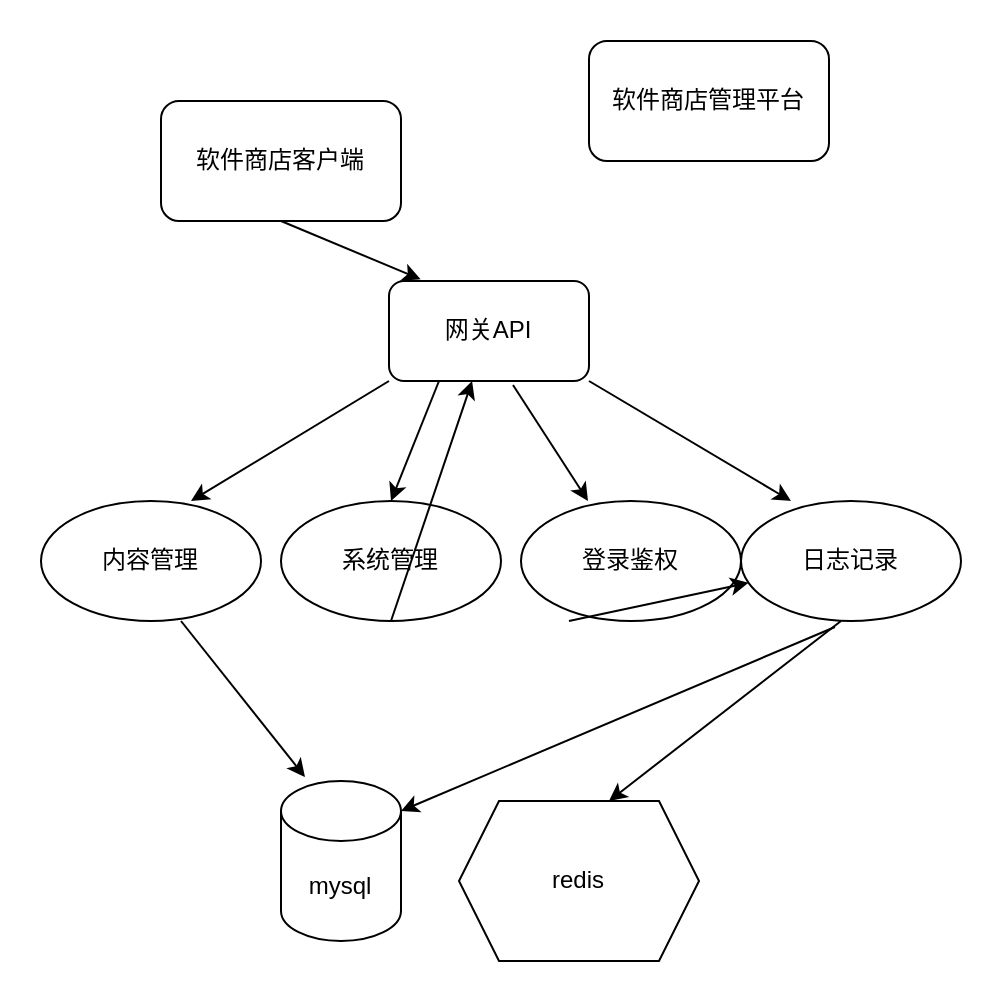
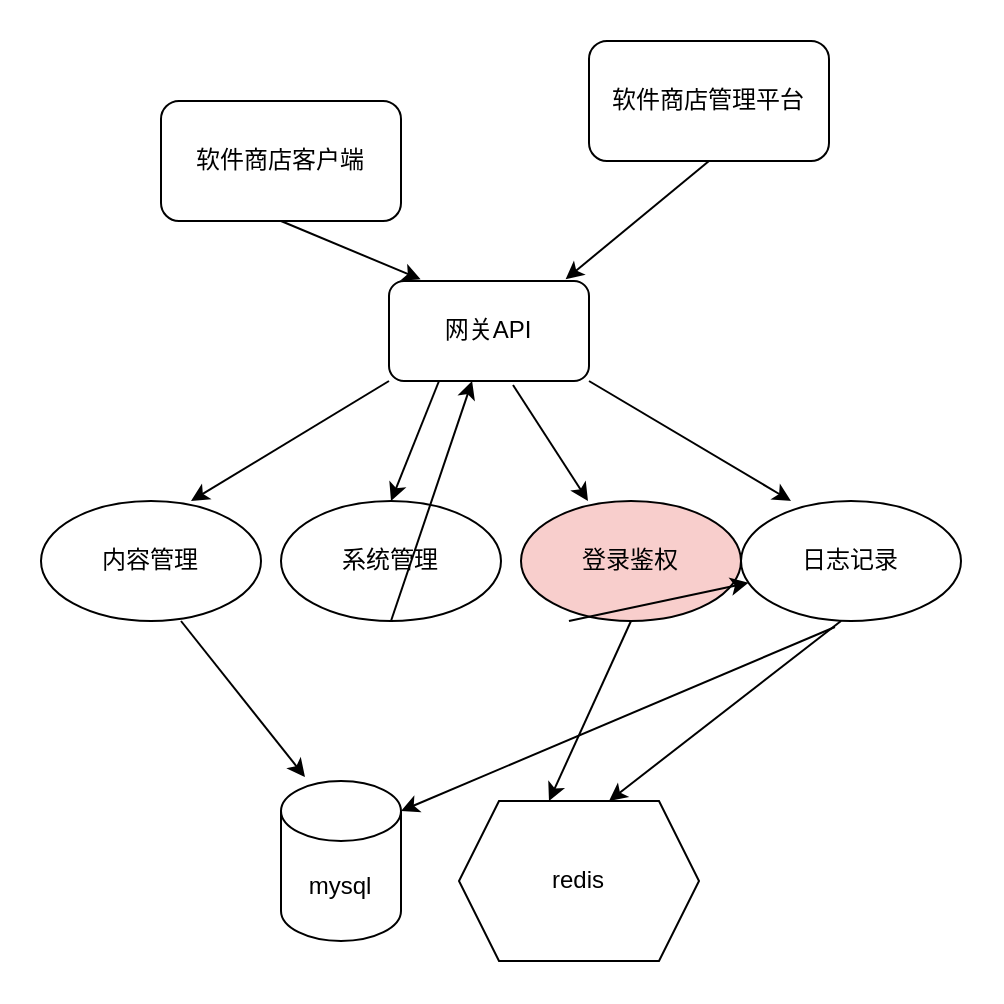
  <mxCell id="0" />
  <mxCell id="1" parent="0" />
  <mxCell id="2" value="&lt;font style=&quot;vertical-align: inherit&quot;&gt;&lt;font style=&quot;vertical-align: inherit&quot;&gt;软件商店客户端&lt;/font&gt;&lt;/font&gt;" style="rounded=1;whiteSpace=wrap;html=1;" vertex="1" parent="1"><mxGeometry x="80" y="50" width="120" height="60" as="geometry" /></mxCell>
  <mxCell id="3" value="" style="endArrow=classic;html=1;rounded=0;exitX=0.5;exitY=1;exitDx=0;exitDy=0;entryX=0.158;entryY=-0.017;entryDx=0;entryDy=0;entryPerimeter=0;" edge="1" parent="1" source="2" target="6"><mxGeometry width="50" height="50" relative="1" as="geometry"><mxPoint x="270" y="330" as="sourcePoint" /><mxPoint x="200" y="170" as="targetPoint" /></mxGeometry></mxCell>
  <mxCell id="4" value="&lt;font style=&quot;vertical-align: inherit&quot;&gt;&lt;font style=&quot;vertical-align: inherit&quot;&gt;软件商店管理平台&lt;/font&gt;&lt;/font&gt;" style="rounded=1;whiteSpace=wrap;html=1;" vertex="1" parent="1"><mxGeometry x="294" y="20" width="120" height="60" as="geometry" /></mxCell>
+ <mxCell id="5" value="" style="endArrow=classic;html=1;rounded=0;exitX=0.5;exitY=1;exitDx=0;exitDy=0;entryX=0.883;entryY=-0.017;entryDx=0;entryDy=0;entryPerimeter=0;" edge="1" parent="1" source="4" target="6"><mxGeometry width="50" height="50" relative="1" as="geometry"><mxPoint x="270" y="330" as="sourcePoint" /><mxPoint x="307.75" y="140" as="targetPoint" /></mxGeometry></mxCell>
  <mxCell id="6" value="&lt;font style=&quot;vertical-align: inherit&quot;&gt;&lt;font style=&quot;vertical-align: inherit&quot;&gt;&lt;font style=&quot;vertical-align: inherit&quot;&gt;&lt;font style=&quot;vertical-align: inherit&quot;&gt;&lt;font style=&quot;vertical-align: inherit&quot;&gt;&lt;font style=&quot;vertical-align: inherit&quot;&gt;&lt;font style=&quot;vertical-align: inherit&quot;&gt;&lt;font style=&quot;vertical-align: inherit ; font-size: 12px&quot;&gt;网关API&lt;/font&gt;&lt;/font&gt;&lt;/font&gt;&lt;/font&gt;&lt;/font&gt;&lt;/font&gt;&lt;/font&gt;&lt;/font&gt;" style="rounded=1;whiteSpace=wrap;html=1;" vertex="1" parent="1"><mxGeometry x="194" y="140" width="100" height="50" as="geometry" /></mxCell>
  <mxCell id="7" value="" style="endArrow=classic;html=1;rounded=0;fontSize=12;exitX=0;exitY=1;exitDx=0;exitDy=0;entryX=0.5;entryY=0;entryDx=0;entryDy=0;" edge="1" parent="1" source="6"><mxGeometry width="50" height="50" relative="1" as="geometry"><mxPoint x="270" y="330" as="sourcePoint" /><mxPoint x="95" y="250" as="targetPoint" /></mxGeometry></mxCell>
  <mxCell id="8" value="" style="endArrow=classic;html=1;rounded=0;fontSize=12;exitX=0.25;exitY=1;exitDx=0;exitDy=0;entryX=0.5;entryY=0;entryDx=0;entryDy=0;" edge="1" parent="1" source="6"><mxGeometry width="50" height="50" relative="1" as="geometry"><mxPoint x="270" y="330" as="sourcePoint" /><mxPoint x="195" y="250" as="targetPoint" /></mxGeometry></mxCell>
  <mxCell id="9" value="" style="endArrow=classic;html=1;rounded=0;fontSize=12;entryX=0.5;entryY=0;entryDx=0;entryDy=0;" edge="1" parent="1"><mxGeometry width="50" height="50" relative="1" as="geometry"><mxPoint x="294" y="190" as="sourcePoint" /><mxPoint x="395" y="250" as="targetPoint" /></mxGeometry></mxCell>
  <mxCell id="10" value="" style="endArrow=classic;html=1;rounded=0;fontSize=12;exitX=0.62;exitY=1.04;exitDx=0;exitDy=0;exitPerimeter=0;entryX=0.5;entryY=0;entryDx=0;entryDy=0;" edge="1" parent="1" source="6"><mxGeometry width="50" height="50" relative="1" as="geometry"><mxPoint x="270" y="330" as="sourcePoint" /><mxPoint x="293.5" y="250" as="targetPoint" /></mxGeometry></mxCell>
  <mxCell id="11" value="内容管理" style="ellipse;whiteSpace=wrap;html=1;fontSize=12;" vertex="1" parent="1"><mxGeometry x="20" y="250" width="110" height="60" as="geometry" /></mxCell>
  <mxCell id="12" value="系统管理" style="ellipse;whiteSpace=wrap;html=1;fontSize=12;" vertex="1" parent="1"><mxGeometry x="140" y="250" width="110" height="60" as="geometry" /></mxCell>
- <mxCell id="13" value="登录鉴权" style="ellipse;whiteSpace=wrap;html=1;fontSize=12;" vertex="1" parent="1"><mxGeometry x="260" y="250" width="110" height="60" as="geometry" /></mxCell>
+ <mxCell id="13" value="登录鉴权" style="ellipse;whiteSpace=wrap;html=1;fontSize=12;fillColor=#f8cecc;" vertex="1" parent="1"><mxGeometry x="260" y="250" width="110" height="60" as="geometry" /></mxCell>
  <mxCell id="14" value="日志记录" style="ellipse;whiteSpace=wrap;html=1;fontSize=12;" vertex="1" parent="1"><mxGeometry x="370" y="250" width="110" height="60" as="geometry" /></mxCell>
  <mxCell id="15" value="" style="endArrow=classic;html=1;rounded=0;fontSize=12;entryX=0.2;entryY=-0.025;entryDx=0;entryDy=0;entryPerimeter=0;" edge="1" parent="1" target="16"><mxGeometry width="50" height="50" relative="1" as="geometry"><mxPoint x="90" y="310" as="sourcePoint" /><mxPoint x="110" y="360" as="targetPoint" /></mxGeometry></mxCell>
  <mxCell id="16" value="mysql" style="shape=cylinder3;whiteSpace=wrap;html=1;boundedLbl=1;backgroundOutline=1;size=15;fontSize=12;" vertex="1" parent="1"><mxGeometry x="140" y="390" width="60" height="80" as="geometry" /></mxCell>
  <mxCell id="17" value="redis" style="shape=hexagon;perimeter=hexagonPerimeter2;whiteSpace=wrap;html=1;fixedSize=1;fontSize=12;" vertex="1" parent="1"><mxGeometry x="229" y="400" width="120" height="80" as="geometry" /></mxCell>
  <mxCell id="18" value="" style="endArrow=classic;html=1;rounded=0;fontSize=12;exitX=0.5;exitY=1;exitDx=0;exitDy=0;" edge="1" parent="1" source="12" target="6"><mxGeometry width="50" height="50" relative="1" as="geometry"><mxPoint x="270" y="330" as="sourcePoint" /><mxPoint x="320" y="280" as="targetPoint" /></mxGeometry></mxCell>
+ <mxCell id="19" value="" style="endArrow=classic;html=1;rounded=0;fontSize=12;entryX=0.375;entryY=0;entryDx=0;entryDy=0;exitX=0.5;exitY=1;exitDx=0;exitDy=0;" edge="1" parent="1" source="13" target="17"><mxGeometry width="50" height="50" relative="1" as="geometry"><mxPoint x="270" y="330" as="sourcePoint" /><mxPoint x="320" y="280" as="targetPoint" /></mxGeometry></mxCell>
  <mxCell id="20" value="" style="endArrow=classic;html=1;rounded=0;fontSize=12;exitX=0.218;exitY=1;exitDx=0;exitDy=0;exitPerimeter=0;" edge="1" parent="1" source="13" target="14"><mxGeometry width="50" height="50" relative="1" as="geometry"><mxPoint x="270" y="330" as="sourcePoint" /><mxPoint x="200" y="380" as="targetPoint" /></mxGeometry></mxCell>
  <mxCell id="21" value="" style="endArrow=classic;html=1;rounded=0;fontSize=12;exitX=0.427;exitY=1.05;exitDx=0;exitDy=0;exitPerimeter=0;entryX=1;entryY=0;entryDx=0;entryDy=15;entryPerimeter=0;" edge="1" parent="1" source="14" target="16"><mxGeometry width="50" height="50" relative="1" as="geometry"><mxPoint x="270" y="330" as="sourcePoint" /><mxPoint x="320" y="280" as="targetPoint" /></mxGeometry></mxCell>
  <mxCell id="22" value="" style="endArrow=classic;html=1;rounded=0;fontSize=12;entryX=0.625;entryY=0;entryDx=0;entryDy=0;" edge="1" parent="1" target="17"><mxGeometry width="50" height="50" relative="1" as="geometry"><mxPoint x="420" y="310" as="sourcePoint" /><mxPoint x="320" y="280" as="targetPoint" /></mxGeometry></mxCell>
